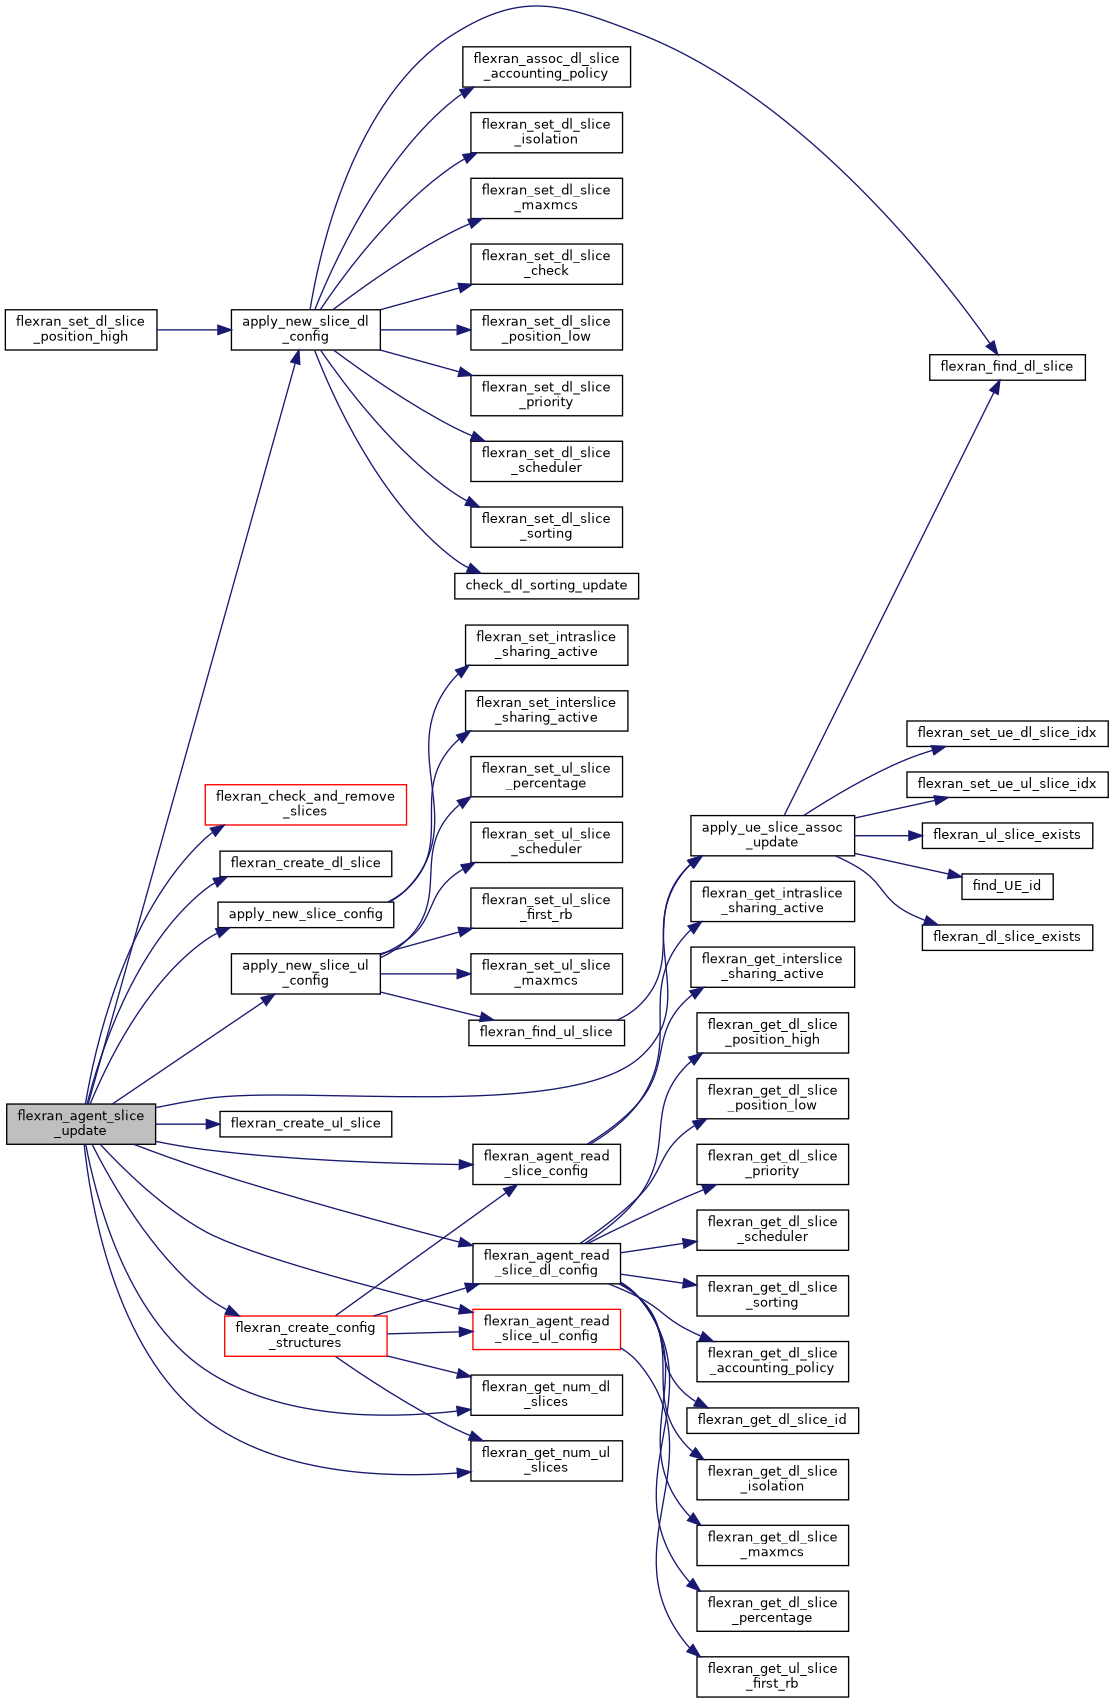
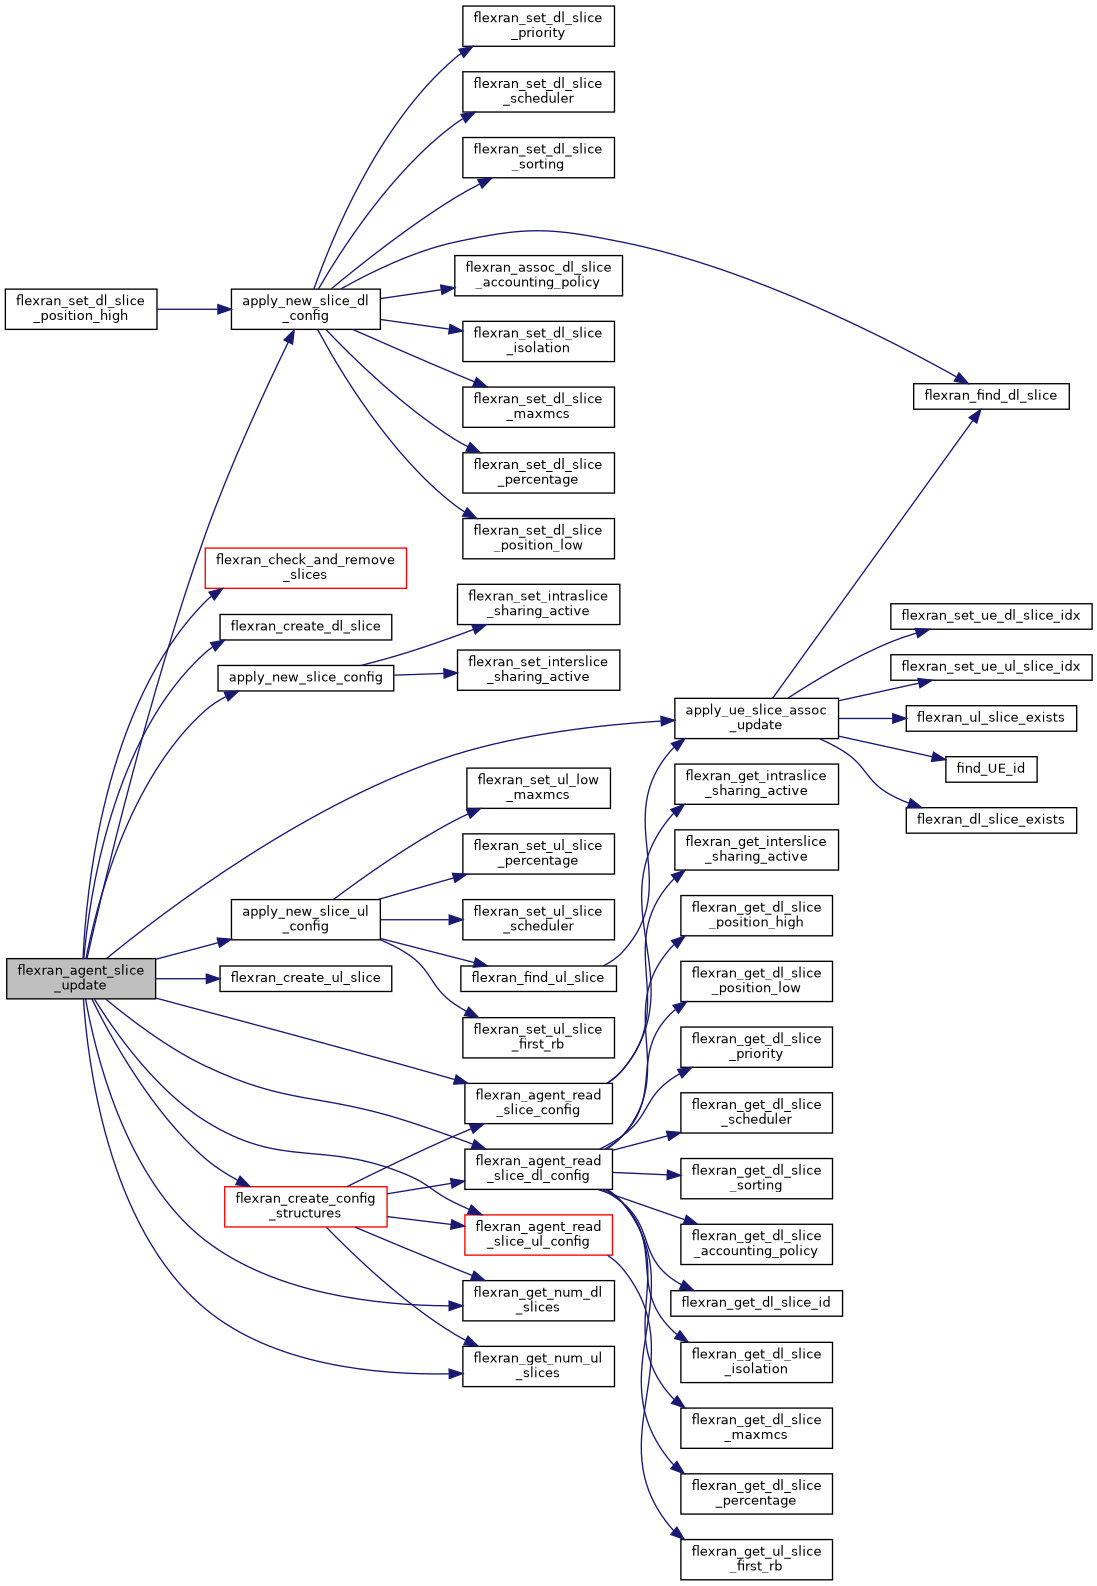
  digraph {
    rankdir=LR
    node [color=black fillcolor=white fontname=Helvetica fontsize=10 shape=record style=filled]
    edge [color=midnightblue fontname=Helvetica fontsize=10 labelfontname=Helvetica labelfontsize=10 style=solid]
    n1 [fillcolor=grey75 fontcolor=black height=0.2 label="flexran_agent_slice\l_update" width=0.4]
    n2 [height=0.2 label=apply_new_slice_config width=0.4]
    n3 [height=0.2 label="apply_new_slice_dl\l_config" width=0.4]
    n4 [height=0.2 label="apply_new_slice_ul\l_config" width=0.4]
    n5 [height=0.2 label="apply_ue_slice_assoc\l_update" width=0.4]
    n6 [height=0.2 label="flexran_agent_read\l_slice_config" width=0.4]
    n7 [height=0.2 label="flexran_agent_read\l_slice_dl_config" width=0.4]
    n8 [color=red height=0.2 label="flexran_agent_read\l_slice_ul_config" width=0.4]
    n9 [color=red height=0.2 label="flexran_check_and_remove\l_slices" width=0.4]
    n10 [color=red height=0.2 label="flexran_create_config\l_structures" width=0.4]
    n11 [height=0.2 label="flexran_get_num_dl\l_slices" width=0.4]
    n12 [height=0.2 label="flexran_get_num_ul\l_slices" width=0.4]
    n13 [height=0.2 label=flexran_create_dl_slice width=0.4]
    n14 [height=0.2 label=flexran_create_ul_slice width=0.4]
    n15 [height=0.2 label="flexran_set_interslice\l_sharing_active" width=0.4]
    n16 [height=0.2 label="flexran_set_intraslice\l_sharing_active" width=0.4]
-   n17 [height=0.2 label=check_dl_sorting_update width=0.4]
    n18 [height=0.2 label=flexran_find_dl_slice width=0.4]
    n19 [height=0.2 label="flexran_assoc_dl_slice\l_accounting_policy" width=0.4]
    n20 [height=0.2 label="flexran_set_dl_slice\l_isolation" width=0.4]
    n21 [height=0.2 label="flexran_set_dl_slice\l_maxmcs" width=0.4]
-   n22 [height=0.2 label="flexran_set_dl_slice\l_check" width=0.4]
+   n22 [height=0.2 label="flexran_set_dl_slice\l_percentage" width=0.4]
    n23 [height=0.2 label="flexran_set_dl_slice\l_position_low" width=0.4]
    n24 [height=0.2 label="flexran_set_dl_slice\l_priority" width=0.4]
    n25 [height=0.2 label="flexran_set_dl_slice\l_scheduler" width=0.4]
    n26 [height=0.2 label="flexran_set_dl_slice\l_sorting" width=0.4]
    n27 [height=0.2 label=flexran_find_ul_slice width=0.4]
    n28 [height=0.2 label="flexran_set_ul_slice\l_first_rb" width=0.4]
-   n29 [height=0.2 label="flexran_set_ul_slice\l_maxmcs" width=0.4]
+   n29 [height=0.2 label="flexran_set_ul_low\l_maxmcs" width=0.4]
    n30 [height=0.2 label="flexran_set_ul_slice\l_percentage" width=0.4]
    n31 [height=0.2 label="flexran_set_ul_slice\l_scheduler" width=0.4]
    n32 [height=0.2 label=find_UE_id width=0.4]
    n33 [height=0.2 label=flexran_dl_slice_exists width=0.4]
    n34 [height=0.2 label=flexran_set_ue_dl_slice_idx width=0.4]
    n35 [height=0.2 label=flexran_set_ue_ul_slice_idx width=0.4]
    n36 [height=0.2 label=flexran_ul_slice_exists width=0.4]
    n37 [height=0.2 label="flexran_get_interslice\l_sharing_active" width=0.4]
    n38 [height=0.2 label="flexran_get_intraslice\l_sharing_active" width=0.4]
    n39 [height=0.2 label="flexran_get_dl_slice\l_accounting_policy" width=0.4]
    n40 [height=0.2 label=flexran_get_dl_slice_id width=0.4]
    n41 [height=0.2 label="flexran_get_dl_slice\l_isolation" width=0.4]
    n42 [height=0.2 label="flexran_get_dl_slice\l_maxmcs" width=0.4]
    n43 [height=0.2 label="flexran_get_dl_slice\l_percentage" width=0.4]
    n44 [height=0.2 label="flexran_get_dl_slice\l_position_high" width=0.4]
    n45 [height=0.2 label="flexran_get_dl_slice\l_position_low" width=0.4]
    n46 [height=0.2 label="flexran_get_dl_slice\l_priority" width=0.4]
    n47 [height=0.2 label="flexran_get_dl_slice\l_scheduler" width=0.4]
    n48 [height=0.2 label="flexran_get_dl_slice\l_sorting" width=0.4]
    n49 [height=0.2 label="flexran_get_ul_slice\l_first_rb" width=0.4]
    n50 [height=0.2 label="flexran_set_dl_slice\l_position_high" width=0.4]
    n1 -> n2
    n1 -> n3
    n1 -> n4
    n1 -> n5
    n1 -> n6
    n1 -> n7
    n1 -> n8
    n1 -> n9
    n1 -> n10
    n1 -> n11
    n1 -> n12
    n1 -> n13
    n1 -> n14
    n2 -> n15
    n2 -> n16
-   n3 -> n17
    n3 -> n18
    n3 -> n19
    n3 -> n20
    n3 -> n21
    n3 -> n22
    n3 -> n23
    n3 -> n24
    n3 -> n25
    n3 -> n26
    n4 -> n27
    n4 -> n28
    n4 -> n29
    n4 -> n30
    n4 -> n31
    n5 -> n18
    n5 -> n32
    n5 -> n33
    n5 -> n34
    n5 -> n35
    n5 -> n36
    n6 -> n37
    n6 -> n38
    n7 -> n39
    n7 -> n40
    n7 -> n41
    n7 -> n42
    n7 -> n43
    n7 -> n44
    n7 -> n45
    n7 -> n46
    n7 -> n47
    n7 -> n48
    n8 -> n49
    n10 -> n6
    n10 -> n7
    n10 -> n8
    n10 -> n11
    n10 -> n12
    n27 -> n5
    n50 -> n3
  }
